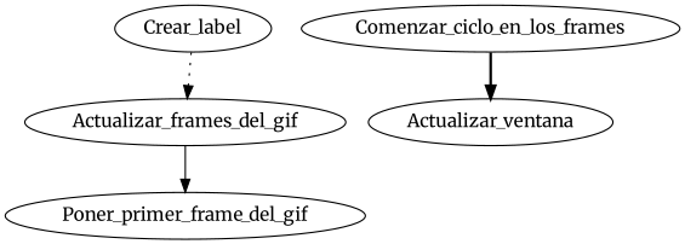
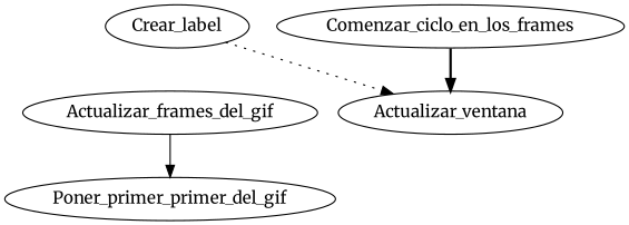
  digraph {
    fontname=Merriweather
    node [fontname=Merriweather]
    edge [fontname=Merriweather]
    n1 [label=Actualizar_frames_del_gif]
    Crear_label
-   Poner_primer_frame_del_gif
+   Poner_primer_frame_del_gif [label=Poner_primer_primer_del_gif]
    Comenzar_ciclo_en_los_frames
    Actualizar_ventana
    n1 -> Poner_primer_frame_del_gif [style=solid]
-   Crear_label -> n1 [style=dotted]
+   Crear_label -> Actualizar_ventana [style=dotted]
    Comenzar_ciclo_en_los_frames -> Actualizar_ventana [style=bold]
  }
